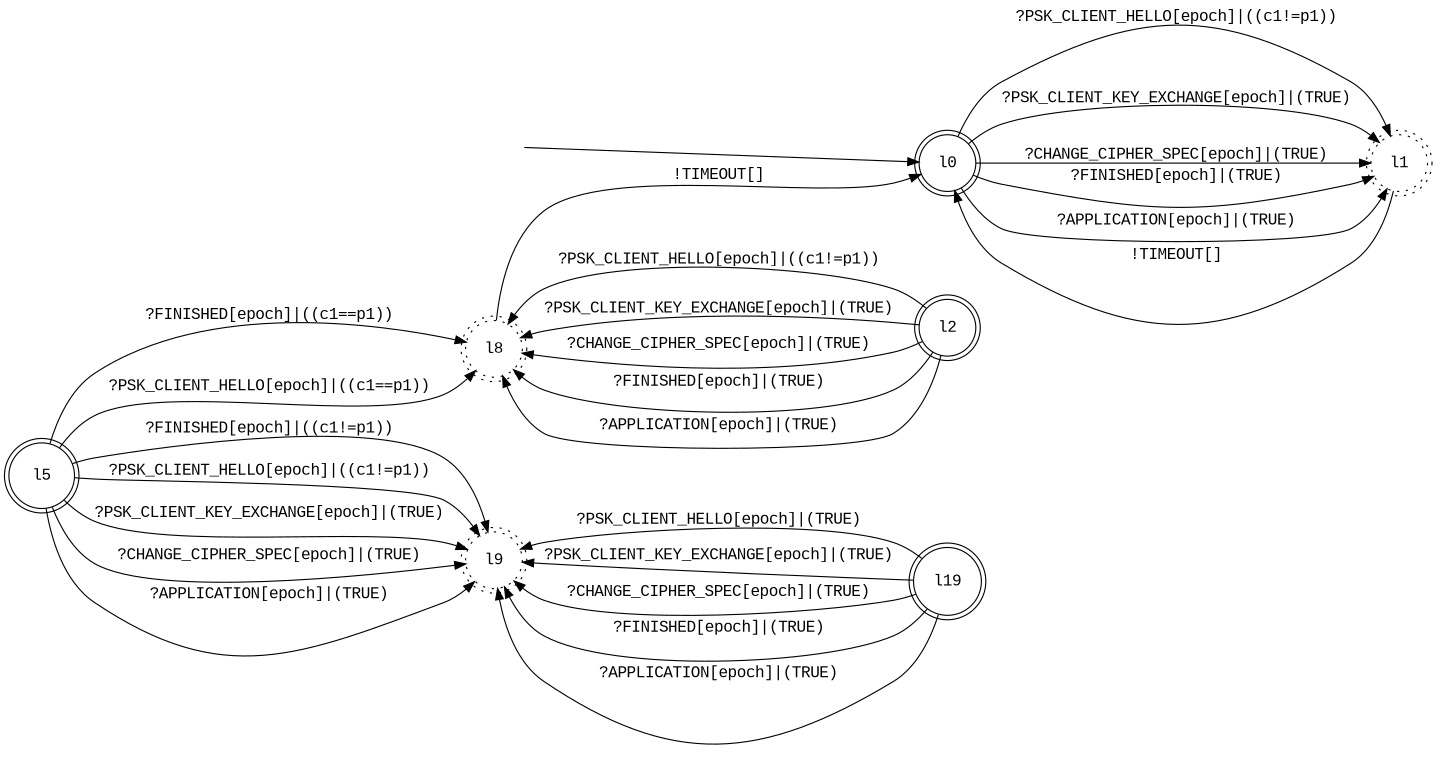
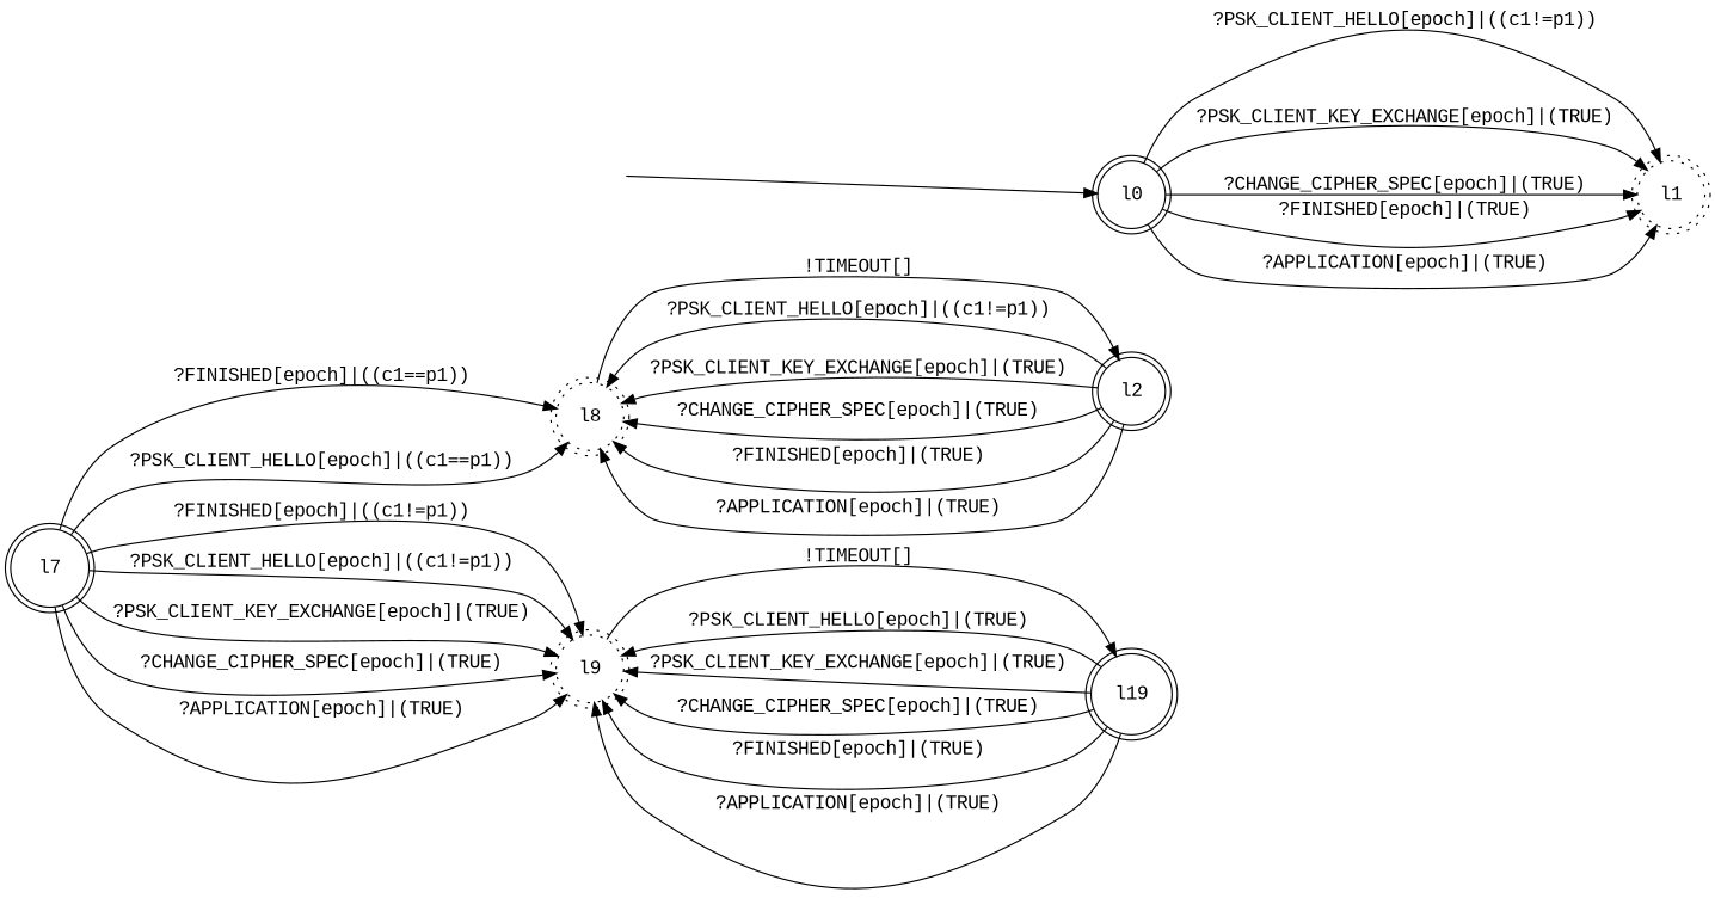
  digraph {
    fontname="Liberation Mono"
    rankdir=LR
    node [fontname="Liberation Mono" shape=doublecircle style=solid]
    edge [fontname="Liberation Mono"]
    "" [shape=none style=""]
    l0
    l1 [style=dotted]
    n4 [label=l2]
    l8 [style=dotted]
-   l7 [label=l5]
+   l7
    l9 [style=dotted]
    n8 [label=l19]
    "" -> l0
    l0 -> l1 [label=<?PSK_CLIENT_HELLO[epoch]|((c1!=p1))>]
    l0 -> l1 [label=<?PSK_CLIENT_KEY_EXCHANGE[epoch]|(TRUE)>]
    l0 -> l1 [label=<?CHANGE_CIPHER_SPEC[epoch]|(TRUE)>]
    l0 -> l1 [label=<?FINISHED[epoch]|(TRUE)>]
    l0 -> l1 [label=<?APPLICATION[epoch]|(TRUE)>]
-   l1 -> l0 [label=<!TIMEOUT[]>]
    n4 -> l8 [label=<?PSK_CLIENT_HELLO[epoch]|((c1!=p1))>]
    n4 -> l8 [label=<?PSK_CLIENT_KEY_EXCHANGE[epoch]|(TRUE)>]
    n4 -> l8 [label=<?CHANGE_CIPHER_SPEC[epoch]|(TRUE)>]
    n4 -> l8 [label=<?FINISHED[epoch]|(TRUE)>]
    n4 -> l8 [label=<?APPLICATION[epoch]|(TRUE)>]
-   l8 -> l0 [label=<!TIMEOUT[]>]
+   l8 -> n4 [label=<!TIMEOUT[]>]
    l7 -> l8 [label=<?FINISHED[epoch]|((c1==p1))>]
    l7 -> l8 [label=<?PSK_CLIENT_HELLO[epoch]|((c1==p1))>]
    l7 -> l9 [label=<?FINISHED[epoch]|((c1!=p1))>]
    l7 -> l9 [label=<?PSK_CLIENT_HELLO[epoch]|((c1!=p1))>]
    l7 -> l9 [label=<?PSK_CLIENT_KEY_EXCHANGE[epoch]|(TRUE)>]
    l7 -> l9 [label=<?CHANGE_CIPHER_SPEC[epoch]|(TRUE)>]
    l7 -> l9 [label=<?APPLICATION[epoch]|(TRUE)>]
+   l9 -> n8 [label=<!TIMEOUT[]>]
    n8 -> l9 [label=<?PSK_CLIENT_HELLO[epoch]|(TRUE)>]
    n8 -> l9 [label=<?PSK_CLIENT_KEY_EXCHANGE[epoch]|(TRUE)>]
    n8 -> l9 [label=<?CHANGE_CIPHER_SPEC[epoch]|(TRUE)>]
    n8 -> l9 [label=<?FINISHED[epoch]|(TRUE)>]
    n8 -> l9 [label=<?APPLICATION[epoch]|(TRUE)>]
  }
